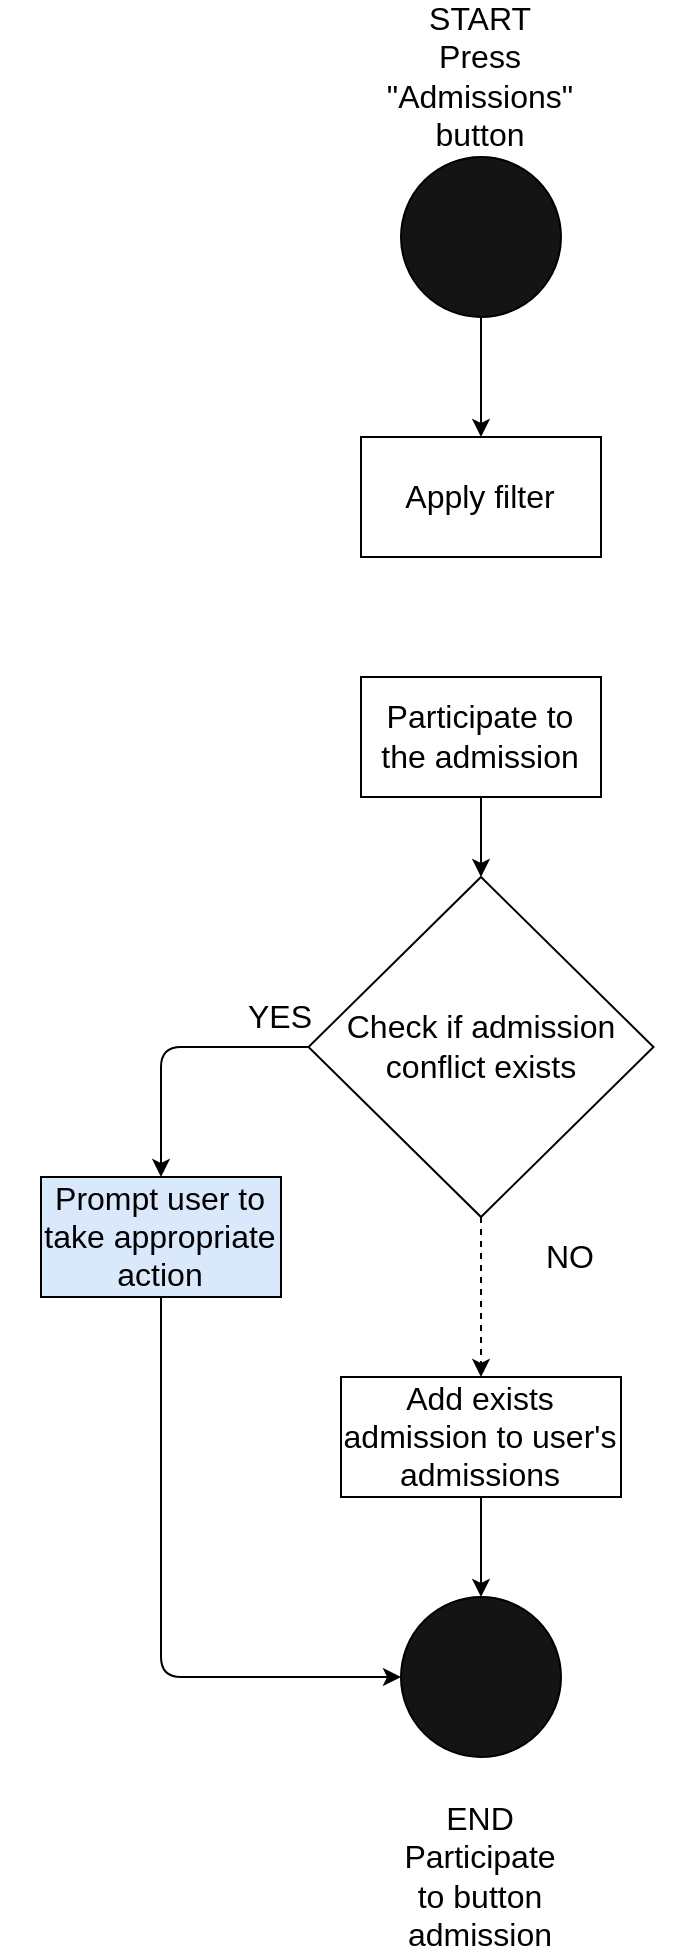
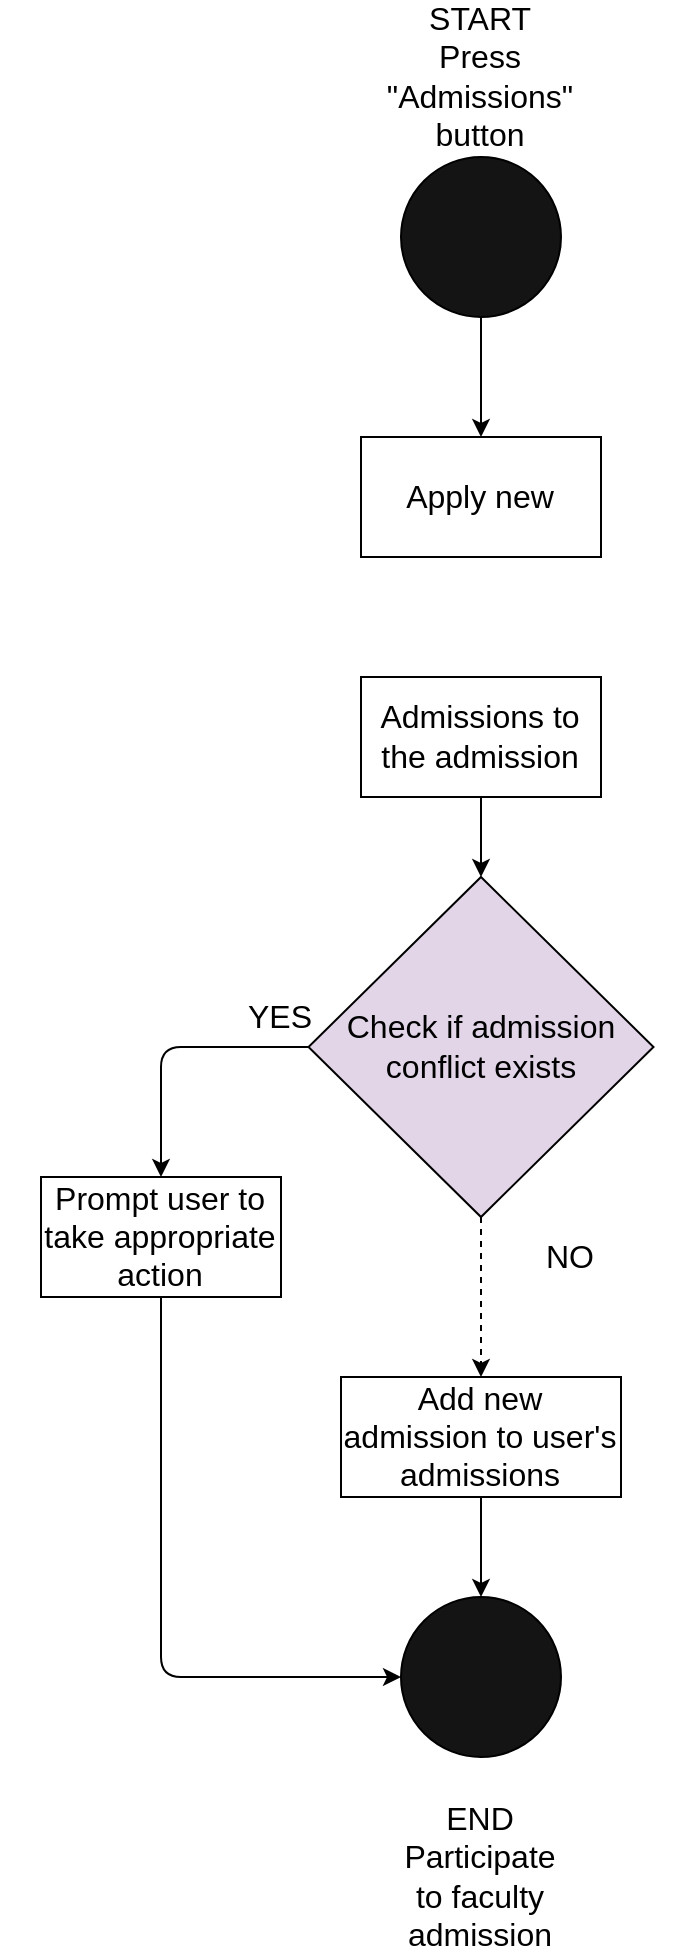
  <mxCell id="0" />
  <mxCell id="1" parent="0" />
  <mxCell id="2" value="" style="ellipse;whiteSpace=wrap;html=1;aspect=fixed;fillColor=#141414;" vertex="1" parent="1"><mxGeometry x="200" y="70" width="80" height="80" as="geometry" /></mxCell>
  <mxCell id="3" value="&lt;font style=&quot;font-size: 16px&quot;&gt;START&lt;br&gt;Press &quot;Admissions&quot; button&lt;br&gt;&lt;/font&gt;" style="text;html=1;strokeColor=none;fillColor=none;align=center;verticalAlign=middle;whiteSpace=wrap;rounded=0;" vertex="1" parent="1"><mxGeometry x="205" y="20" width="70" height="20" as="geometry" /></mxCell>
- <mxCell id="4" value="&lt;font style=&quot;font-size: 16px&quot;&gt;Apply filter&lt;/font&gt;" style="rounded=0;whiteSpace=wrap;html=1;fillColor=#FFFFFF;" vertex="1" parent="1"><mxGeometry x="180" y="210" width="120" height="60" as="geometry" /></mxCell>
- <mxCell id="5" value="&lt;font style=&quot;font-size: 16px&quot;&gt;Participate to the admission&lt;/font&gt;" style="rounded=0;whiteSpace=wrap;html=1;fillColor=#FFFFFF;" vertex="1" parent="1"><mxGeometry x="180" y="330" width="120" height="60" as="geometry" /></mxCell>
- <mxCell id="6" value="&lt;font style=&quot;font-size: 16px&quot;&gt;Check if admission conflict exists&lt;/font&gt;" style="rhombus;whiteSpace=wrap;html=1;fillColor=#FFFFFF;" vertex="1" parent="1"><mxGeometry x="153.75" y="430" width="172.5" height="170" as="geometry" /></mxCell>
- <mxCell id="7" value="&lt;font style=&quot;font-size: 16px&quot;&gt;Add exists admission to user's admissions&lt;/font&gt;" style="rounded=0;whiteSpace=wrap;html=1;fillColor=#FFFFFF;" vertex="1" parent="1"><mxGeometry x="170" y="680" width="140" height="60" as="geometry" /></mxCell>
+ <mxCell id="4" value="&lt;font style=&quot;font-size: 16px&quot;&gt;Apply new&lt;/font&gt;" style="rounded=0;whiteSpace=wrap;html=1;fillColor=#FFFFFF;" vertex="1" parent="1"><mxGeometry x="180" y="210" width="120" height="60" as="geometry" /></mxCell>
+ <mxCell id="5" value="&lt;font style=&quot;font-size: 16px&quot;&gt;Admissions to the admission&lt;/font&gt;" style="rounded=0;whiteSpace=wrap;html=1;fillColor=#FFFFFF;" vertex="1" parent="1"><mxGeometry x="180" y="330" width="120" height="60" as="geometry" /></mxCell>
+ <mxCell id="6" value="&lt;font style=&quot;font-size: 16px&quot;&gt;Check if admission conflict exists&lt;/font&gt;" style="rhombus;whiteSpace=wrap;html=1;fillColor=#e1d5e7;" vertex="1" parent="1"><mxGeometry x="153.75" y="430" width="172.5" height="170" as="geometry" /></mxCell>
+ <mxCell id="7" value="&lt;font style=&quot;font-size: 16px&quot;&gt;Add new admission to user's admissions&lt;/font&gt;" style="rounded=0;whiteSpace=wrap;html=1;fillColor=#FFFFFF;" vertex="1" parent="1"><mxGeometry x="170" y="680" width="140" height="60" as="geometry" /></mxCell>
  <mxCell id="8" value="" style="ellipse;whiteSpace=wrap;html=1;aspect=fixed;fillColor=#141414;" vertex="1" parent="1"><mxGeometry x="200" y="790" width="80" height="80" as="geometry" /></mxCell>
- <mxCell id="9" value="&lt;font style=&quot;font-size: 16px&quot;&gt;END&lt;br&gt;Participate to button admission&lt;br&gt;&lt;/font&gt;" style="text;html=1;strokeColor=none;fillColor=none;align=center;verticalAlign=middle;whiteSpace=wrap;rounded=0;" vertex="1" parent="1"><mxGeometry x="205" y="920" width="70" height="20" as="geometry" /></mxCell>
+ <mxCell id="9" value="&lt;font style=&quot;font-size: 16px&quot;&gt;END&lt;br&gt;Participate to faculty admission&lt;br&gt;&lt;/font&gt;" style="text;html=1;strokeColor=none;fillColor=none;align=center;verticalAlign=middle;whiteSpace=wrap;rounded=0;" vertex="1" parent="1"><mxGeometry x="205" y="920" width="70" height="20" as="geometry" /></mxCell>
  <mxCell id="10" value="" style="endArrow=classic;html=1;exitX=0.5;exitY=1;exitDx=0;exitDy=0;entryX=0.5;entryY=0;entryDx=0;entryDy=0;" edge="1" parent="1" source="2" target="4"><mxGeometry width="50" height="50" relative="1" as="geometry"><mxPoint x="160" y="430" as="sourcePoint" /><mxPoint x="210" y="380" as="targetPoint" /></mxGeometry></mxCell>
  <mxCell id="11" value="" style="endArrow=classic;html=1;exitX=0.5;exitY=1;exitDx=0;exitDy=0;entryX=0.5;entryY=0;entryDx=0;entryDy=0;" edge="1" parent="1" source="5" target="6"><mxGeometry width="50" height="50" relative="1" as="geometry"><mxPoint x="160" y="430" as="sourcePoint" /><mxPoint x="210" y="380" as="targetPoint" /></mxGeometry></mxCell>
  <mxCell id="12" value="" style="endArrow=classic;html=1;exitX=0.5;exitY=1;exitDx=0;exitDy=0;entryX=0.5;entryY=0;entryDx=0;entryDy=0;dashed=1;" edge="1" parent="1" source="6" target="7"><mxGeometry width="50" height="50" relative="1" as="geometry"><mxPoint x="160" y="430" as="sourcePoint" /><mxPoint x="210" y="380" as="targetPoint" /></mxGeometry></mxCell>
  <mxCell id="13" value="" style="endArrow=classic;html=1;exitX=0.5;exitY=1;exitDx=0;exitDy=0;entryX=0.5;entryY=0;entryDx=0;entryDy=0;" edge="1" parent="1" source="7" target="8"><mxGeometry width="50" height="50" relative="1" as="geometry"><mxPoint x="160" y="430" as="sourcePoint" /><mxPoint x="210" y="380" as="targetPoint" /></mxGeometry></mxCell>
  <mxCell id="14" value="&lt;font style=&quot;font-size: 16px&quot;&gt;NO&lt;/font&gt;" style="text;html=1;strokeColor=none;fillColor=none;align=center;verticalAlign=middle;whiteSpace=wrap;rounded=0;" vertex="1" parent="1"><mxGeometry x="265" y="610" width="40" height="20" as="geometry" /></mxCell>
  <mxCell id="15" value="" style="endArrow=classic;html=1;exitX=0;exitY=0.5;exitDx=0;exitDy=0;" edge="1" parent="1" source="6"><mxGeometry width="50" height="50" relative="1" as="geometry"><mxPoint x="200" y="490" as="sourcePoint" /><mxPoint x="80" y="580" as="targetPoint" /><Array as="points"><mxPoint x="80" y="515" /></Array></mxGeometry></mxCell>
- <mxCell id="16" value="&lt;font style=&quot;font-size: 16px&quot;&gt;Prompt user to take appropriate action&lt;/font&gt;" style="rounded=0;whiteSpace=wrap;html=1;fillColor=#dae8fc;" vertex="1" parent="1"><mxGeometry x="20" y="580" width="120" height="60" as="geometry" /></mxCell>
+ <mxCell id="16" value="&lt;font style=&quot;font-size: 16px&quot;&gt;Prompt user to take appropriate action&lt;/font&gt;" style="rounded=0;whiteSpace=wrap;html=1;fillColor=#FFFFFF;" vertex="1" parent="1"><mxGeometry x="20" y="580" width="120" height="60" as="geometry" /></mxCell>
  <mxCell id="17" value="&lt;font style=&quot;font-size: 16px&quot;&gt;YES&lt;/font&gt;" style="text;html=1;strokeColor=none;fillColor=none;align=center;verticalAlign=middle;whiteSpace=wrap;rounded=0;" vertex="1" parent="1"><mxGeometry x="120" y="490" width="40" height="20" as="geometry" /></mxCell>
  <mxCell id="18" value="" style="endArrow=classic;html=1;exitX=0.5;exitY=1;exitDx=0;exitDy=0;entryX=0;entryY=0.5;entryDx=0;entryDy=0;" edge="1" parent="1" source="16" target="8"><mxGeometry width="50" height="50" relative="1" as="geometry"><mxPoint x="200" y="490" as="sourcePoint" /><mxPoint x="250" y="440" as="targetPoint" /><Array as="points"><mxPoint x="80" y="830" /></Array></mxGeometry></mxCell>
